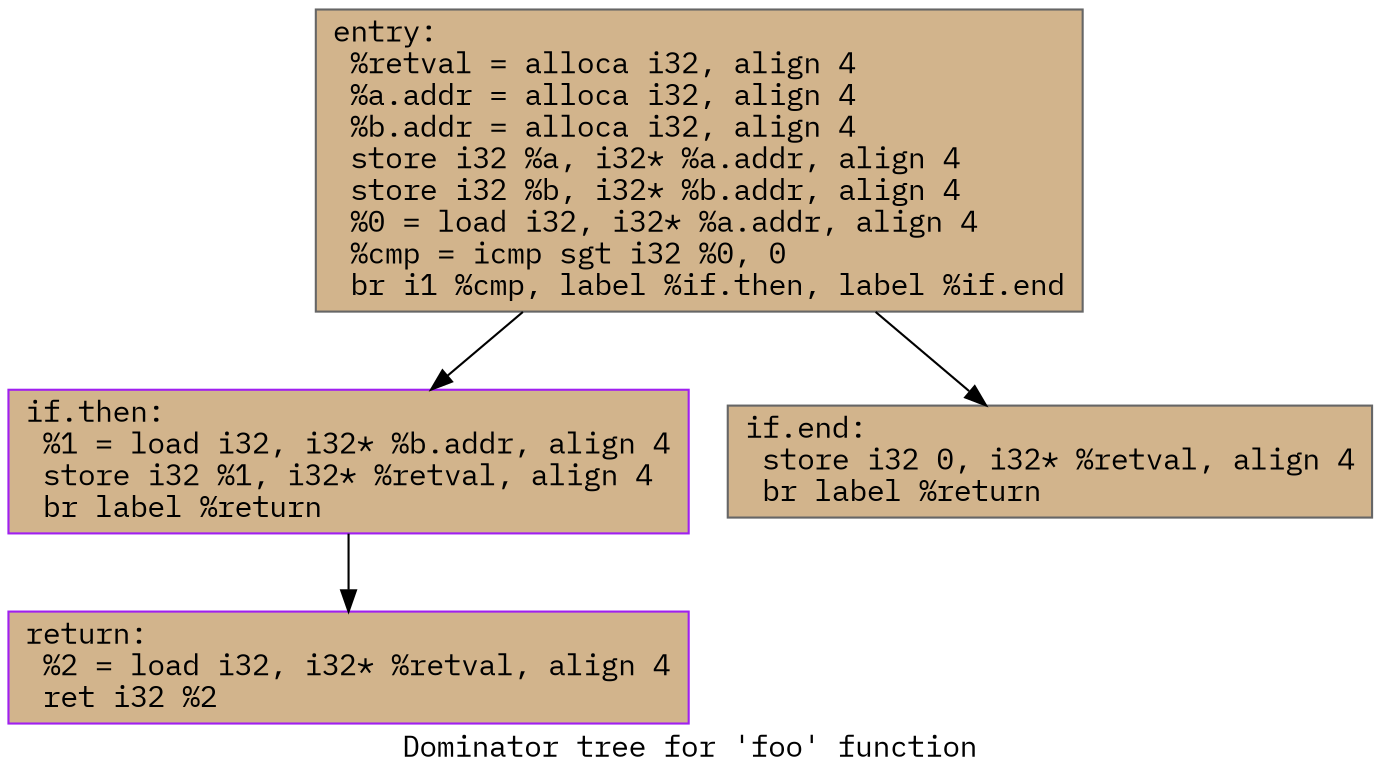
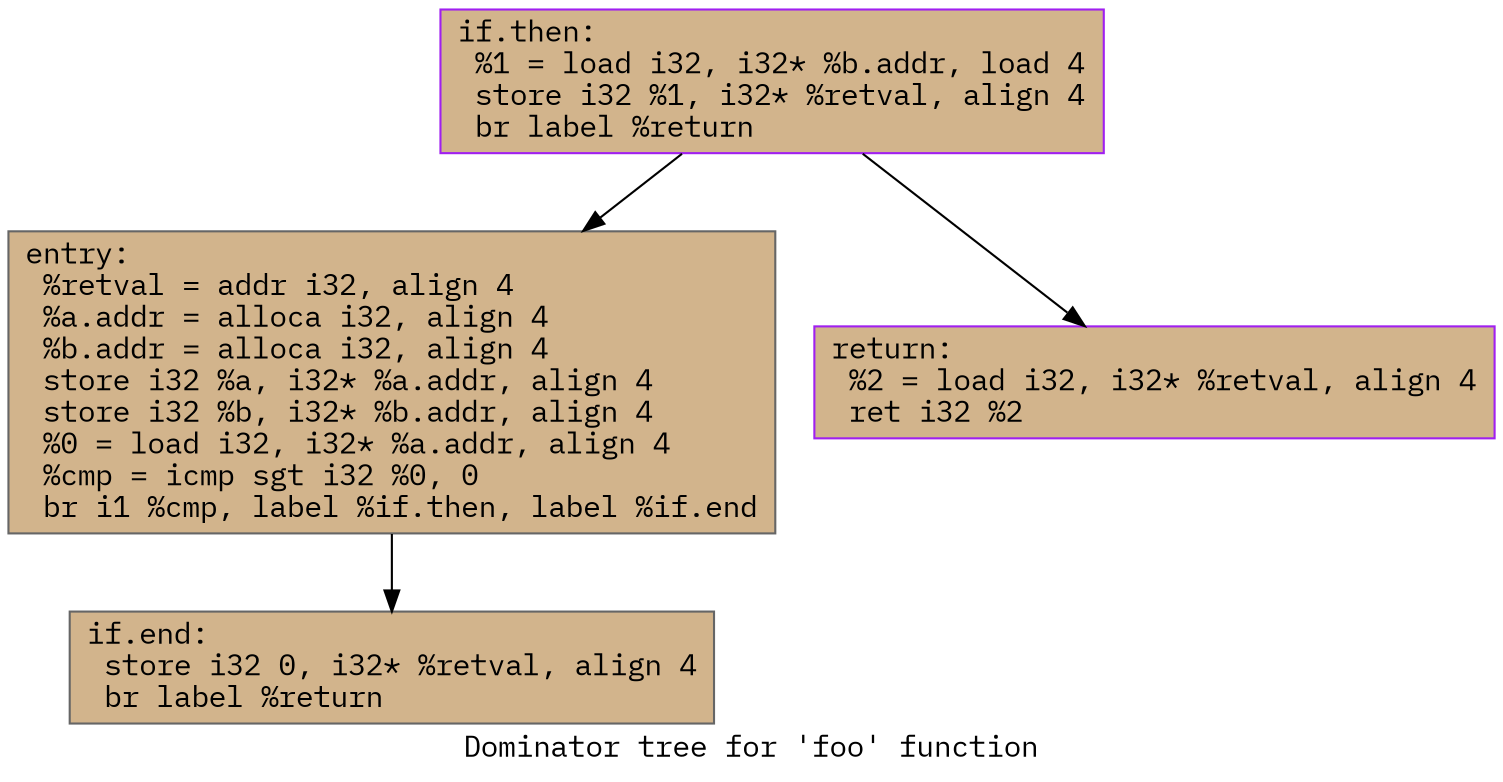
  digraph {
    fontname="IBM Plex Mono"
    label="Dominator tree for 'foo' function"
    node [color=gray40 fillcolor=tan fontname="IBM Plex Mono" shape=record style=filled]
    edge [fontname="IBM Plex Mono"]
-   n1 [label="{entry:\l  %retval = alloca i32, align 4\l  %a.addr = alloca i32, align 4\l  %b.addr = alloca i32, align 4\l  store i32 %a, i32* %a.addr, align 4\l  store i32 %b, i32* %b.addr, align 4\l  %0 = load i32, i32* %a.addr, align 4\l  %cmp = icmp sgt i32 %0, 0\l  br i1 %cmp, label %if.then, label %if.end\l}"]
-   n2 [color=purple label="{if.then:                                          \l  %1 = load i32, i32* %b.addr, align 4\l  store i32 %1, i32* %retval, align 4\l  br label %return\l}"]
+   n1 [label="{entry:\l  %retval = addr i32, align 4\l  %a.addr = alloca i32, align 4\l  %b.addr = alloca i32, align 4\l  store i32 %a, i32* %a.addr, align 4\l  store i32 %b, i32* %b.addr, align 4\l  %0 = load i32, i32* %a.addr, align 4\l  %cmp = icmp sgt i32 %0, 0\l  br i1 %cmp, label %if.then, label %if.end\l}"]
+   n2 [color=purple label="{if.then:                                          \l  %1 = load i32, i32* %b.addr, load 4\l  store i32 %1, i32* %retval, align 4\l  br label %return\l}"]
    n3 [label="{if.end:                                           \l  store i32 0, i32* %retval, align 4\l  br label %return\l}"]
    n4 [color=purple label="{return:                                           \l  %2 = load i32, i32* %retval, align 4\l  ret i32 %2\l}"]
-   n1 -> n2
+   n2 -> n1
    n1 -> n3
    n2 -> n4
  }
